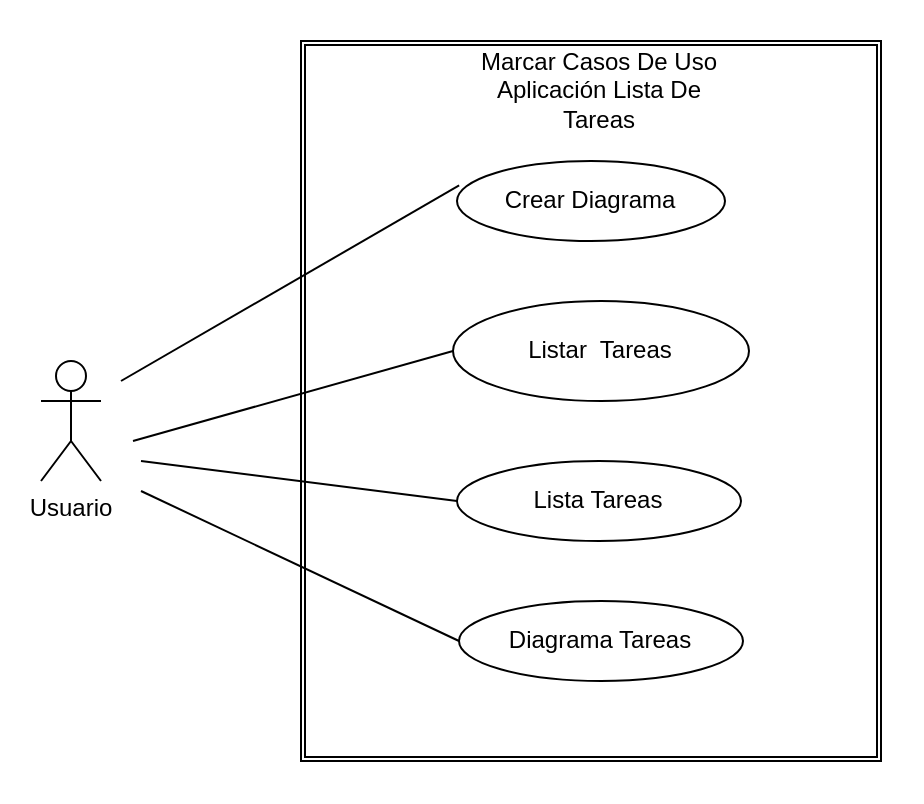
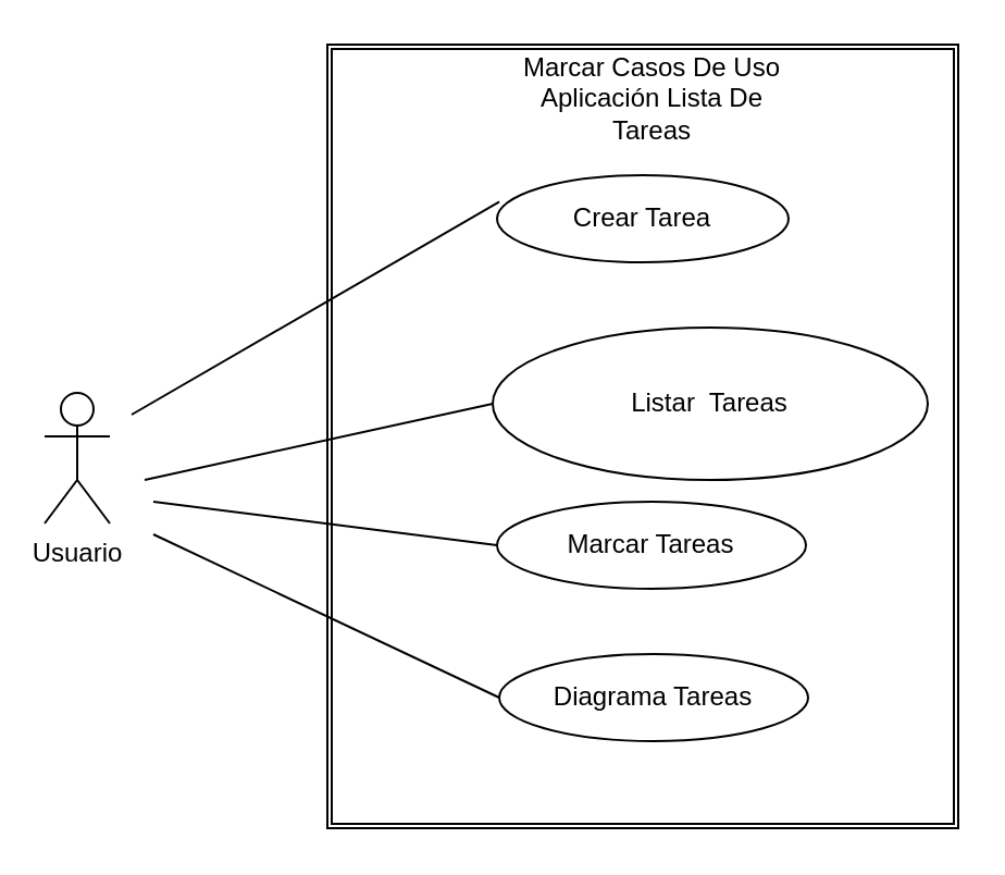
  <mxCell id="0" />
  <mxCell id="1" parent="0" />
  <mxCell id="2" value="" style="shape=ext;double=1;rounded=0;whiteSpace=wrap;html=1;" parent="1" vertex="1"><mxGeometry x="150" y="20" width="290" height="360" as="geometry" /></mxCell>
- <mxCell id="3" value="Crear Diagrama" style="ellipse;whiteSpace=wrap;html=1;" parent="1" vertex="1"><mxGeometry x="228" y="80" width="134" height="40" as="geometry" /></mxCell>
- <mxCell id="4" value="Listar&amp;nbsp; Tareas" style="ellipse;whiteSpace=wrap;html=1;" parent="1" vertex="1"><mxGeometry x="226" y="150" width="148" height="50" as="geometry" /></mxCell>
- <mxCell id="5" value="Lista Tareas" style="ellipse;whiteSpace=wrap;html=1;" parent="1" vertex="1"><mxGeometry x="228" y="230" width="142" height="40" as="geometry" /></mxCell>
+ <mxCell id="3" value="Crear Tarea" style="ellipse;whiteSpace=wrap;html=1;" parent="1" vertex="1"><mxGeometry x="228" y="80" width="134" height="40" as="geometry" /></mxCell>
+ <mxCell id="4" value="Listar&amp;nbsp; Tareas" style="ellipse;whiteSpace=wrap;html=1;" parent="1" vertex="1"><mxGeometry x="226" y="150" width="200" height="70" as="geometry" /></mxCell>
+ <mxCell id="5" value="Marcar Tareas" style="ellipse;whiteSpace=wrap;html=1;" parent="1" vertex="1"><mxGeometry x="228" y="230" width="142" height="40" as="geometry" /></mxCell>
  <mxCell id="6" value="Diagrama Tareas" style="ellipse;whiteSpace=wrap;html=1;" parent="1" vertex="1"><mxGeometry x="229" y="300" width="142" height="40" as="geometry" /></mxCell>
  <mxCell id="7" value="" style="endArrow=none;html=1;entryX=0.008;entryY=0.306;entryDx=0;entryDy=0;entryPerimeter=0;exitX=0.75;exitY=0;exitDx=0;exitDy=0;exitPerimeter=0;" parent="1" target="3" edge="1"><mxGeometry width="50" height="50" relative="1" as="geometry"><mxPoint x="60" y="190" as="sourcePoint" /><mxPoint x="270" y="140" as="targetPoint" /></mxGeometry></mxCell>
  <mxCell id="8" value="" style="endArrow=none;html=1;entryX=0;entryY=0.5;entryDx=0;entryDy=0;exitX=0.9;exitY=0.5;exitDx=0;exitDy=0;exitPerimeter=0;" parent="1" target="4" edge="1"><mxGeometry width="50" height="50" relative="1" as="geometry"><mxPoint x="66" y="220" as="sourcePoint" /><mxPoint x="239.072" y="132.24" as="targetPoint" /></mxGeometry></mxCell>
  <mxCell id="9" value="" style="endArrow=none;html=1;entryX=0;entryY=0.5;entryDx=0;entryDy=0;exitX=0.75;exitY=0;exitDx=0;exitDy=0;exitPerimeter=0;" parent="1" target="6" edge="1"><mxGeometry width="50" height="50" relative="1" as="geometry"><mxPoint x="70" y="245" as="sourcePoint" /><mxPoint x="226" y="190" as="targetPoint" /></mxGeometry></mxCell>
  <mxCell id="10" value="" style="endArrow=none;html=1;entryX=0;entryY=0.5;entryDx=0;entryDy=0;exitX=0.75;exitY=0;exitDx=0;exitDy=0;exitPerimeter=0;" parent="1" target="5" edge="1"><mxGeometry width="50" height="50" relative="1" as="geometry"><mxPoint x="70" y="230" as="sourcePoint" /><mxPoint x="229" y="305" as="targetPoint" /></mxGeometry></mxCell>
  <mxCell id="11" value="Usuario" style="shape=umlActor;verticalLabelPosition=bottom;verticalAlign=top;html=1;outlineConnect=0;" parent="1" vertex="1"><mxGeometry x="20" y="180" width="30" height="60" as="geometry" /></mxCell>
  <mxCell id="12" value="Marcar Casos De Uso Aplicación Lista De Tareas" style="text;html=1;strokeColor=none;fillColor=none;align=center;verticalAlign=middle;whiteSpace=wrap;rounded=0;" parent="1" vertex="1"><mxGeometry x="233.5" y="30" width="131" height="30" as="geometry" /></mxCell>
